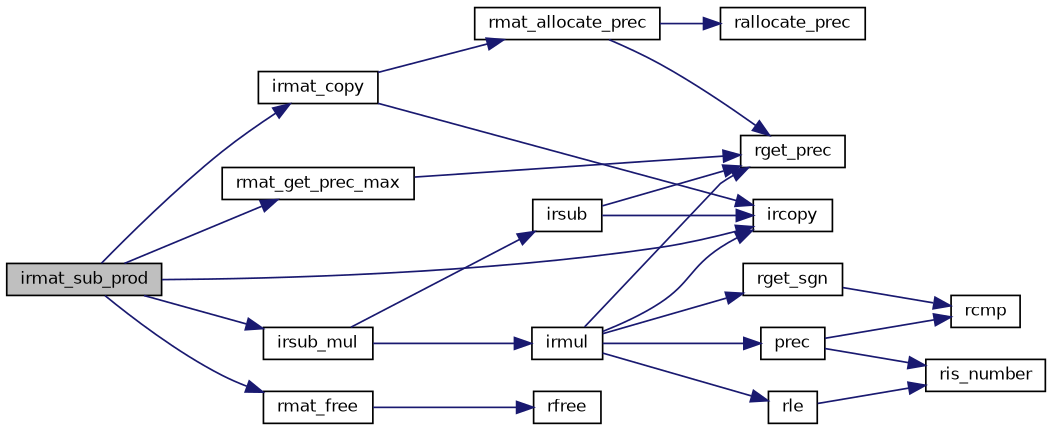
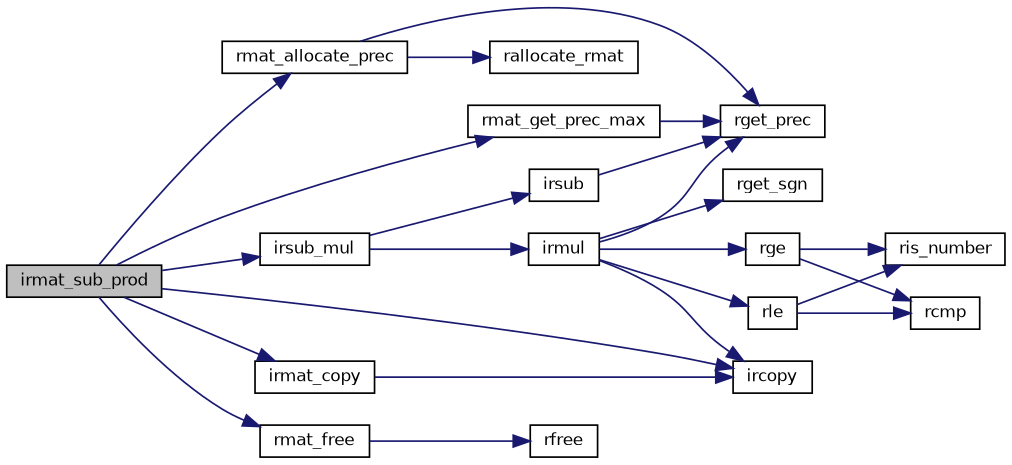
  digraph {
    rankdir=LR
    node [color=black fillcolor=white fontname=Helvetica fontsize=10 shape=record style=filled]
    edge [color=midnightblue fontname=Helvetica fontsize=10 labelfontname=Helvetica labelfontsize=10 style=solid]
    n1 [fillcolor=grey75 fontcolor=black height=0.2 label=irmat_sub_prod width=0.4]
    n2 [height=0.2 label=rmat_get_prec_max width=0.4]
    n3 [height=0.2 label=rmat_allocate_prec width=0.4]
    n4 [height=0.2 label=ircopy width=0.4]
    n5 [height=0.2 label=irsub_mul width=0.4]
    n6 [height=0.2 label=irmat_copy width=0.4]
    n7 [height=0.2 label=rmat_free width=0.4]
    n8 [height=0.2 label=rget_prec width=0.4]
-   n9 [height=0.2 label=rallocate_prec width=0.4]
+   n9 [height=0.2 label=rallocate_rmat width=0.4]
    n10 [height=0.2 label=irmul width=0.4]
    n11 [height=0.2 label=irsub width=0.4]
    n12 [height=0.2 label=rfree width=0.4]
    n13 [height=0.2 label=rget_sgn width=0.4]
    n14 [height=0.2 label=rle width=0.4]
-   n15 [height=0.2 label=prec width=0.4]
+   n15 [height=0.2 label=rge width=0.4]
    n16 [height=0.2 label=ris_number width=0.4]
    n17 [height=0.2 label=rcmp width=0.4]
    n1 -> n2
-   n6 -> n3
+   n1 -> n3
    n1 -> n4
    n1 -> n5
    n1 -> n6
    n1 -> n7
    n2 -> n8
    n3 -> n8
    n3 -> n9
    n5 -> n10
    n5 -> n11
    n6 -> n4
    n7 -> n12
    n10 -> n4
    n10 -> n8
    n10 -> n13
    n10 -> n14
    n10 -> n15
-   n11 -> n4
    n11 -> n8
    n14 -> n16
-   n13 -> n17
+   n14 -> n17
    n15 -> n16
    n15 -> n17
  }
